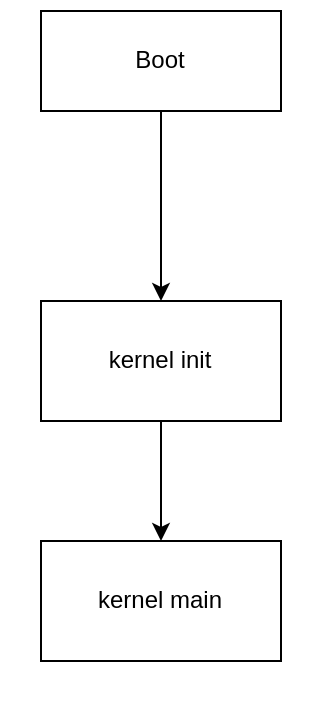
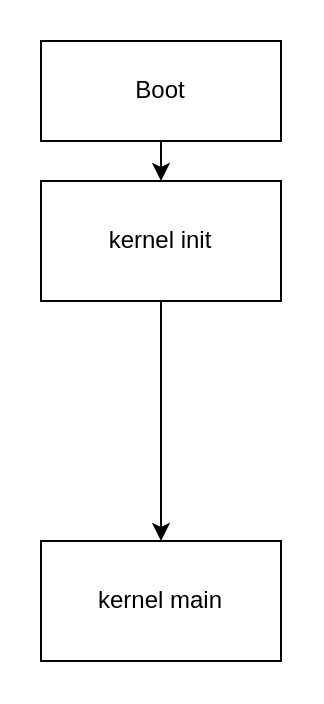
  <mxCell id="0" />
  <mxCell id="1" parent="0" />
  <mxCell id="2" style="edgeStyle=none;html=1;entryX=0.5;entryY=0;entryDx=0;entryDy=0;" parent="1" source="3" target="5" edge="1"><mxGeometry relative="1" as="geometry" /></mxCell>
- <mxCell id="3" value="Boot" style="rounded=0;whiteSpace=wrap;html=1;" parent="1" vertex="1"><mxGeometry x="20" y="5" width="120" height="50" as="geometry" /></mxCell>
+ <mxCell id="3" value="Boot" style="rounded=0;whiteSpace=wrap;html=1;" parent="1" vertex="1"><mxGeometry x="20" y="20" width="120" height="50" as="geometry" /></mxCell>
  <mxCell id="4" style="edgeStyle=none;html=1;entryX=0.5;entryY=0;entryDx=0;entryDy=0;" edge="1" parent="1" source="5" target="6"><mxGeometry relative="1" as="geometry" /></mxCell>
- <mxCell id="5" value="kernel init" style="rounded=0;whiteSpace=wrap;html=1;" parent="1" vertex="1"><mxGeometry x="20" y="150" width="120" height="60" as="geometry" /></mxCell>
+ <mxCell id="5" value="kernel init" style="rounded=0;whiteSpace=wrap;html=1;" parent="1" vertex="1"><mxGeometry x="20" y="90" width="120" height="60" as="geometry" /></mxCell>
  <mxCell id="6" value="kernel main" style="rounded=0;whiteSpace=wrap;html=1;" vertex="1" parent="1"><mxGeometry x="20" y="270" width="120" height="60" as="geometry" /></mxCell>
